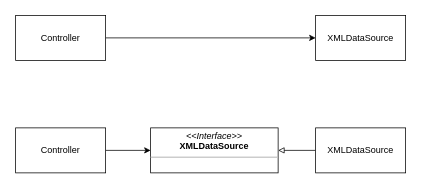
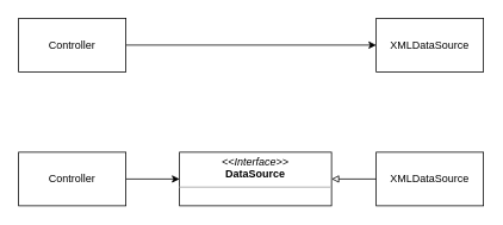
  <mxCell id="0" />
  <mxCell id="1" parent="0" />
  <mxCell id="2" style="edgeStyle=orthogonalEdgeStyle;rounded=0;orthogonalLoop=1;jettySize=auto;html=1;entryX=0;entryY=0.5;entryDx=0;entryDy=0;endArrow=classic;endFill=1;" edge="1" parent="1" source="3" target="6"><mxGeometry relative="1" as="geometry" /></mxCell>
  <mxCell id="3" value="Controller" style="rounded=0;whiteSpace=wrap;html=1;" vertex="1" parent="1"><mxGeometry x="20" y="170" width="120" height="60" as="geometry" /></mxCell>
  <mxCell id="4" style="edgeStyle=orthogonalEdgeStyle;rounded=0;orthogonalLoop=1;jettySize=auto;html=1;endArrow=block;endFill=0;" edge="1" parent="1" source="5" target="6"><mxGeometry relative="1" as="geometry" /></mxCell>
  <mxCell id="5" value="XMLDataSource" style="rounded=0;whiteSpace=wrap;html=1;" vertex="1" parent="1"><mxGeometry x="420" y="170" width="120" height="60" as="geometry" /></mxCell>
- <mxCell id="6" value="&lt;p style=&quot;margin:0px;margin-top:4px;text-align:center;&quot;&gt;&lt;i&gt;&amp;lt;&amp;lt;Interface&amp;gt;&amp;gt;&lt;/i&gt;&lt;br&gt;&lt;b&gt;XMLDataSource&lt;/b&gt;&lt;/p&gt;&lt;hr size=&quot;1&quot;&gt;&lt;p style=&quot;margin:0px;margin-left:4px;&quot;&gt;&lt;br&gt;&lt;/p&gt;" style="verticalAlign=top;align=left;overflow=fill;fontSize=12;fontFamily=Helvetica;html=1;" vertex="1" parent="1"><mxGeometry x="200" y="170" width="170" height="60" as="geometry" /></mxCell>
+ <mxCell id="6" value="&lt;p style=&quot;margin:0px;margin-top:4px;text-align:center;&quot;&gt;&lt;i&gt;&amp;lt;&amp;lt;Interface&amp;gt;&amp;gt;&lt;/i&gt;&lt;br&gt;&lt;b&gt;DataSource&lt;/b&gt;&lt;/p&gt;&lt;hr size=&quot;1&quot;&gt;&lt;p style=&quot;margin:0px;margin-left:4px;&quot;&gt;&lt;br&gt;&lt;/p&gt;" style="verticalAlign=top;align=left;overflow=fill;fontSize=12;fontFamily=Helvetica;html=1;" vertex="1" parent="1"><mxGeometry x="200" y="170" width="170" height="60" as="geometry" /></mxCell>
  <mxCell id="7" style="edgeStyle=orthogonalEdgeStyle;rounded=0;orthogonalLoop=1;jettySize=auto;html=1;entryX=0;entryY=0.5;entryDx=0;entryDy=0;" edge="1" parent="1" source="8" target="9"><mxGeometry relative="1" as="geometry" /></mxCell>
  <mxCell id="8" value="Controller" style="rounded=0;whiteSpace=wrap;html=1;" vertex="1" parent="1"><mxGeometry x="20" y="20" width="120" height="60" as="geometry" /></mxCell>
  <mxCell id="9" value="XMLDataSource" style="rounded=0;whiteSpace=wrap;html=1;" vertex="1" parent="1"><mxGeometry x="420" y="20" width="120" height="60" as="geometry" /></mxCell>
